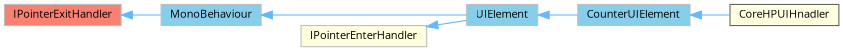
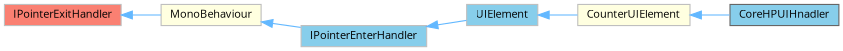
  digraph {
    fontname="Open Sans"
    rankdir=LR
    node [color=grey75 fillcolor=lightyellow fontname="Open Sans" fontsize=10 shape=box style=filled]
    edge [color=steelblue1 dir=back fontname="Open Sans" fontsize=10 labelfontname=Helvetica labelfontsize=10 style=solid]
-   n1 [color=gray40 fontcolor=black height=0.2 label=CoreHPUIHnadler width=0.4]
-   n2 [fillcolor=skyblue height=0.2 label=CounterUIElement width=0.4]
+   n1 [color=gray40 fillcolor=skyblue fontcolor=black height=0.2 label=CoreHPUIHnadler width=0.4]
+   n2 [height=0.2 label=CounterUIElement width=0.4]
    n3 [fillcolor=skyblue height=0.2 label=UIElement width=0.4]
-   n4 [fillcolor=skyblue height=0.2 label=MonoBehaviour width=0.4]
-   n5 [height=0.2 label=IPointerEnterHandler width=0.4]
+   n4 [height=0.2 label=MonoBehaviour width=0.4]
+   n5 [fillcolor=skyblue height=0.2 label=IPointerEnterHandler width=0.4]
    n6 [fillcolor=salmon height=0.2 label=IPointerExitHandler width=0.4]
    n2 -> n1
    n3 -> n2
-   n4 -> n3
+   n4 -> n5
    n5 -> n3
    n6 -> n4
  }
